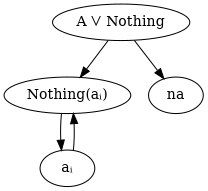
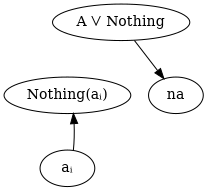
  digraph {
    n1 [label="A ⋁ Nothing"]
    n2 [label="Nothing(aᵢ)"]
    na
    n4 [label="aᵢ"]
    na2 [style=invis]
-   n1 -> n2
    n1 -> na
-   n2 -> n4
    na -> na2 [style=invis]
    n4 -> n2
    na2 -> na [style=invis]
  }
